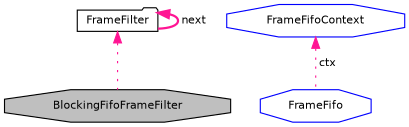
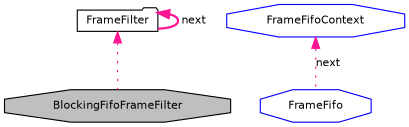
  digraph {
    node [color=black fillcolor=white fontname=Helvetica fontsize=10 shape=octagon style=filled]
    edge [color=deeppink dir=back fontname=Helvetica fontsize=10 labelfontname=Helvetica labelfontsize=10 style=dotted]
    n1 [fillcolor=grey75 fontcolor=black height=0.2 label=BlockingFifoFrameFilter width=0.4]
    n2 [height=0.2 label=FrameFilter shape=folder width=0.4]
    n3 [color=blue height=0.2 label=FrameFifo width=0.4]
    n4 [color=blue height=0.2 label=FrameFifoContext width=0.4]
    n2 -> n1
    n2 -> n2 [label=" next" style=bold]
-   n4 -> n3 [label=" ctx"]
+   n4 -> n3 [label=" next"]
  }
